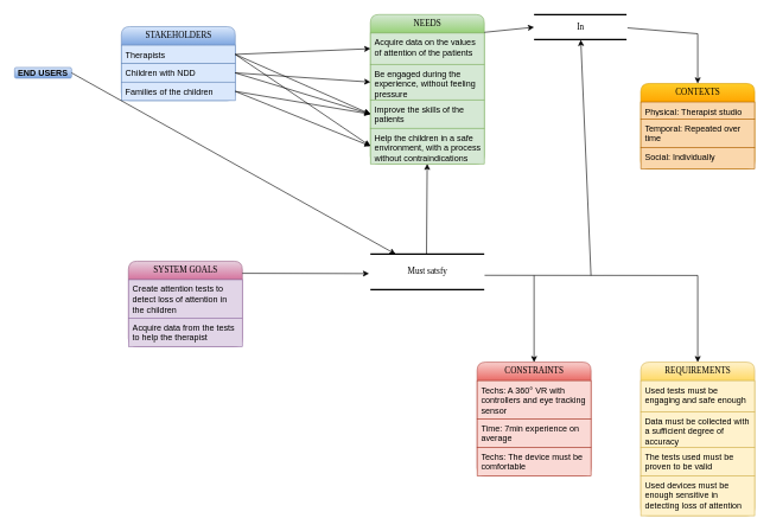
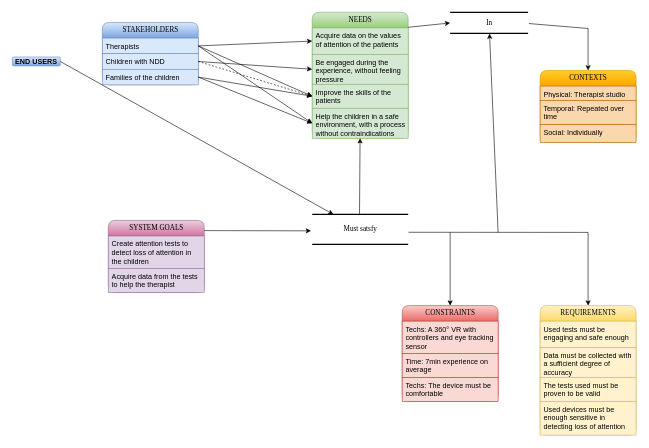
  <mxCell id="0" />
  <mxCell id="1" parent="0" />
  <mxCell id="2" value="STAKEHOLDERS" style="swimlane;html=1;fontStyle=0;childLayout=stackLayout;horizontal=1;startSize=26;fillColor=#dae8fc;horizontalStack=0;resizeParent=1;resizeLast=0;collapsible=1;marginBottom=0;swimlaneFillColor=#ffffff;align=center;rounded=1;shadow=0;comic=0;labelBackgroundColor=none;strokeWidth=1;fontFamily=Verdana;fontSize=12;gradientColor=#7ea6e0;strokeColor=#6c8ebf;" parent="1" vertex="1"><mxGeometry x="170" y="37" width="160" height="104" as="geometry" /></mxCell>
  <mxCell id="3" value="Therapists" style="text;html=1;strokeColor=#6c8ebf;fillColor=#dae8fc;spacingLeft=4;spacingRight=4;whiteSpace=wrap;overflow=hidden;rotatable=0;points=[[0,0.5],[1,0.5]];portConstraint=eastwest;" parent="2" vertex="1"><mxGeometry y="26" width="160" height="26" as="geometry" /></mxCell>
  <mxCell id="4" value="Children with NDD" style="text;html=1;strokeColor=#6c8ebf;fillColor=#dae8fc;spacingLeft=4;spacingRight=4;whiteSpace=wrap;overflow=hidden;rotatable=0;points=[[0,0.5],[1,0.5]];portConstraint=eastwest;" parent="2" vertex="1"><mxGeometry y="52" width="160" height="26" as="geometry" /></mxCell>
  <mxCell id="5" value="Families of the children" style="text;html=1;strokeColor=#6c8ebf;fillColor=#dae8fc;spacingLeft=4;spacingRight=4;whiteSpace=wrap;overflow=hidden;rotatable=0;points=[[0,0.5],[1,0.5]];portConstraint=eastwest;" parent="2" vertex="1"><mxGeometry y="78" width="160" height="26" as="geometry" /></mxCell>
  <mxCell id="6" value="NEEDS" style="swimlane;html=1;fontStyle=0;childLayout=stackLayout;horizontal=1;startSize=26;fillColor=#d5e8d4;horizontalStack=0;resizeParent=1;resizeLast=0;collapsible=1;marginBottom=0;swimlaneFillColor=#ffffff;align=center;rounded=1;shadow=0;comic=0;labelBackgroundColor=none;strokeWidth=1;fontFamily=Verdana;fontSize=12;strokeColor=#82b366;gradientColor=#97d077;" parent="1" vertex="1"><mxGeometry x="520" y="20" width="160" height="210" as="geometry" /></mxCell>
  <mxCell id="7" value="Acquire data on the values of attention of the patients" style="text;html=1;strokeColor=#82b366;fillColor=#d5e8d4;spacingLeft=4;spacingRight=4;whiteSpace=wrap;overflow=hidden;rotatable=0;points=[[0,0.5],[1,0.5]];portConstraint=eastwest;" parent="6" vertex="1"><mxGeometry y="26" width="160" height="44" as="geometry" /></mxCell>
  <mxCell id="8" value="Be engaged during the experience, without feeling pressure" style="text;html=1;strokeColor=#82b366;fillColor=#d5e8d4;spacingLeft=4;spacingRight=4;whiteSpace=wrap;overflow=hidden;rotatable=0;points=[[0,0.5],[1,0.5]];portConstraint=eastwest;" vertex="1" parent="6"><mxGeometry y="70" width="160" height="50" as="geometry" /></mxCell>
  <mxCell id="9" value="Improve the skills of the patients" style="text;html=1;strokeColor=#82b366;fillColor=#d5e8d4;spacingLeft=4;spacingRight=4;whiteSpace=wrap;overflow=hidden;rotatable=0;points=[[0,0.5],[1,0.5]];portConstraint=eastwest;" vertex="1" parent="6"><mxGeometry y="120" width="160" height="40" as="geometry" /></mxCell>
  <mxCell id="10" value="Help the children in a safe environment, with a process without contraindications" style="text;html=1;strokeColor=#82b366;fillColor=#d5e8d4;spacingLeft=4;spacingRight=4;whiteSpace=wrap;overflow=hidden;rotatable=0;points=[[0,0.5],[1,0.5]];portConstraint=eastwest;" vertex="1" parent="6"><mxGeometry y="160" width="160" height="50" as="geometry" /></mxCell>
  <mxCell id="11" value="SYSTEM GOALS" style="swimlane;html=1;fontStyle=0;childLayout=stackLayout;horizontal=1;startSize=26;fillColor=#e6d0de;horizontalStack=0;resizeParent=1;resizeLast=0;collapsible=1;marginBottom=0;swimlaneFillColor=#ffffff;align=center;rounded=1;shadow=0;comic=0;labelBackgroundColor=none;strokeWidth=1;fontFamily=Verdana;fontSize=12;gradientColor=#d5739d;strokeColor=#996185;" parent="1" vertex="1"><mxGeometry x="180" y="367" width="160" height="120" as="geometry" /></mxCell>
  <mxCell id="12" value="Create attention tests to detect loss of attention in the children" style="text;html=1;strokeColor=#9673a6;fillColor=#e1d5e7;spacingLeft=4;spacingRight=4;whiteSpace=wrap;overflow=hidden;rotatable=0;points=[[0,0.5],[1,0.5]];portConstraint=eastwest;" parent="11" vertex="1"><mxGeometry y="26" width="160" height="54" as="geometry" /></mxCell>
  <mxCell id="13" value="Acquire data from the tests to help the therapist" style="text;html=1;strokeColor=#9673a6;fillColor=#e1d5e7;spacingLeft=4;spacingRight=4;whiteSpace=wrap;overflow=hidden;rotatable=0;points=[[0,0.5],[1,0.5]];portConstraint=eastwest;" vertex="1" parent="11"><mxGeometry y="80" width="160" height="40" as="geometry" /></mxCell>
  <mxCell id="14" value="CONSTRAINTS" style="swimlane;html=1;fontStyle=0;childLayout=stackLayout;horizontal=1;startSize=26;fillColor=#f8cecc;horizontalStack=0;resizeParent=1;resizeLast=0;collapsible=1;marginBottom=0;swimlaneFillColor=#ffffff;align=center;rounded=1;shadow=0;comic=0;labelBackgroundColor=none;strokeWidth=1;fontFamily=Verdana;fontSize=12;gradientColor=#ea6b66;strokeColor=#b85450;" parent="1" vertex="1"><mxGeometry x="670" y="509" width="160" height="160" as="geometry" /></mxCell>
  <mxCell id="15" value="Techs: A 360° VR with controllers and eye tracking sensor" style="text;html=1;strokeColor=#ae4132;fillColor=#fad9d5;spacingLeft=4;spacingRight=4;whiteSpace=wrap;overflow=hidden;rotatable=0;points=[[0,0.5],[1,0.5]];portConstraint=eastwest;" parent="14" vertex="1"><mxGeometry y="26" width="160" height="54" as="geometry" /></mxCell>
  <mxCell id="16" value="Time: 7min experience on average" style="text;html=1;strokeColor=#ae4132;fillColor=#fad9d5;spacingLeft=4;spacingRight=4;whiteSpace=wrap;overflow=hidden;rotatable=0;points=[[0,0.5],[1,0.5]];portConstraint=eastwest;" vertex="1" parent="14"><mxGeometry y="80" width="160" height="40" as="geometry" /></mxCell>
  <mxCell id="17" value="Techs: The device must be comfortable" style="text;html=1;strokeColor=#ae4132;fillColor=#fad9d5;spacingLeft=4;spacingRight=4;whiteSpace=wrap;overflow=hidden;rotatable=0;points=[[0,0.5],[1,0.5]];portConstraint=eastwest;" vertex="1" parent="14"><mxGeometry y="120" width="160" height="40" as="geometry" /></mxCell>
  <mxCell id="18" value="REQUIREMENTS" style="swimlane;html=1;fontStyle=0;childLayout=stackLayout;horizontal=1;startSize=26;fillColor=#fff2cc;horizontalStack=0;resizeParent=1;resizeLast=0;collapsible=1;marginBottom=0;swimlaneFillColor=#ffffff;align=center;rounded=1;shadow=0;comic=0;labelBackgroundColor=none;strokeWidth=1;fontFamily=Verdana;fontSize=12;gradientColor=#ffd966;strokeColor=#d6b656;" parent="1" vertex="1"><mxGeometry x="900" y="509" width="160" height="216" as="geometry" /></mxCell>
  <mxCell id="19" value="Used tests must be engaging and safe enough" style="text;html=1;strokeColor=#d6b656;fillColor=#fff2cc;spacingLeft=4;spacingRight=4;whiteSpace=wrap;overflow=hidden;rotatable=0;points=[[0,0.5],[1,0.5]];portConstraint=eastwest;" parent="18" vertex="1"><mxGeometry y="26" width="160" height="44" as="geometry" /></mxCell>
  <mxCell id="20" value="Data must be collected with a sufficient degree of accuracy" style="text;html=1;strokeColor=#d6b656;fillColor=#fff2cc;spacingLeft=4;spacingRight=4;whiteSpace=wrap;overflow=hidden;rotatable=0;points=[[0,0.5],[1,0.5]];portConstraint=eastwest;" vertex="1" parent="18"><mxGeometry y="70" width="160" height="50" as="geometry" /></mxCell>
  <mxCell id="21" value="The tests used must be proven to be valid&amp;nbsp;" style="text;html=1;strokeColor=#d6b656;fillColor=#fff2cc;spacingLeft=4;spacingRight=4;whiteSpace=wrap;overflow=hidden;rotatable=0;points=[[0,0.5],[1,0.5]];portConstraint=eastwest;" vertex="1" parent="18"><mxGeometry y="120" width="160" height="40" as="geometry" /></mxCell>
  <mxCell id="22" value="Used devices must be enough sensitive in detecting loss of attention" style="text;html=1;strokeColor=#d6b656;fillColor=#fff2cc;spacingLeft=4;spacingRight=4;whiteSpace=wrap;overflow=hidden;rotatable=0;points=[[0,0.5],[1,0.5]];portConstraint=eastwest;" vertex="1" parent="18"><mxGeometry y="160" width="160" height="56" as="geometry" /></mxCell>
  <mxCell id="23" value="Must satsfy" style="html=1;rounded=0;shadow=0;comic=0;labelBackgroundColor=none;strokeWidth=2;fontFamily=Verdana;fontSize=12;align=center;shape=mxgraph.ios7ui.horLines;" parent="1" vertex="1"><mxGeometry x="520" y="357" width="160" height="50" as="geometry" /></mxCell>
  <mxCell id="24" value="In" style="html=1;rounded=0;shadow=0;comic=0;labelBackgroundColor=none;strokeWidth=2;fontFamily=Verdana;fontSize=12;align=center;shape=mxgraph.ios7ui.horLines;" vertex="1" parent="1"><mxGeometry x="750" y="20" width="130" height="35" as="geometry" /></mxCell>
  <mxCell id="25" value="CONTEXTS" style="swimlane;html=1;fontStyle=0;childLayout=stackLayout;horizontal=1;startSize=26;fillColor=#ffcd28;horizontalStack=0;resizeParent=1;resizeLast=0;collapsible=1;marginBottom=0;swimlaneFillColor=#ffffff;align=center;rounded=1;shadow=0;comic=0;labelBackgroundColor=none;strokeWidth=1;fontFamily=Verdana;fontSize=12;gradientColor=#ffa500;strokeColor=#d79b00;" vertex="1" parent="1"><mxGeometry x="900" y="117" width="160" height="120" as="geometry" /></mxCell>
  <mxCell id="26" value="Physical: Therapist studio" style="text;html=1;strokeColor=#b46504;fillColor=#fad7ac;spacingLeft=4;spacingRight=4;whiteSpace=wrap;overflow=hidden;rotatable=0;points=[[0,0.5],[1,0.5]];portConstraint=eastwest;" vertex="1" parent="25"><mxGeometry y="26" width="160" height="24" as="geometry" /></mxCell>
  <mxCell id="27" value="Temporal: Repeated over time" style="text;html=1;strokeColor=#b46504;fillColor=#fad7ac;spacingLeft=4;spacingRight=4;whiteSpace=wrap;overflow=hidden;rotatable=0;points=[[0,0.5],[1,0.5]];portConstraint=eastwest;" vertex="1" parent="25"><mxGeometry y="50" width="160" height="40" as="geometry" /></mxCell>
  <mxCell id="28" value="Social: Individually" style="text;html=1;strokeColor=#b46504;fillColor=#fad7ac;spacingLeft=4;spacingRight=4;whiteSpace=wrap;overflow=hidden;rotatable=0;points=[[0,0.5],[1,0.5]];portConstraint=eastwest;" vertex="1" parent="25"><mxGeometry y="90" width="160" height="30" as="geometry" /></mxCell>
  <mxCell id="29" value="" style="endArrow=classic;html=1;rounded=0;entryX=0;entryY=0.508;entryDx=0;entryDy=0;entryPerimeter=0;" edge="1" parent="1" target="24"><mxGeometry width="50" height="50" relative="1" as="geometry"><mxPoint x="680" y="45" as="sourcePoint" /><mxPoint x="650" y="197" as="targetPoint" /></mxGeometry></mxCell>
  <mxCell id="30" value="" style="endArrow=classic;html=1;rounded=0;exitX=1;exitY=0.5;exitDx=0;exitDy=0;entryX=0;entryY=0.5;entryDx=0;entryDy=0;" edge="1" parent="1" source="4" target="8"><mxGeometry width="50" height="50" relative="1" as="geometry"><mxPoint x="600" y="247" as="sourcePoint" /><mxPoint x="560" y="127" as="targetPoint" /></mxGeometry></mxCell>
  <mxCell id="31" value="" style="endArrow=classic;html=1;rounded=0;exitX=1;exitY=0.5;exitDx=0;exitDy=0;entryX=0;entryY=0.5;entryDx=0;entryDy=0;" edge="1" parent="1" source="5" target="10"><mxGeometry width="50" height="50" relative="1" as="geometry"><mxPoint x="360" y="112" as="sourcePoint" /><mxPoint x="660" y="102" as="targetPoint" /></mxGeometry></mxCell>
  <mxCell id="32" value="" style="endArrow=classic;html=1;rounded=0;exitX=1;exitY=0.5;exitDx=0;exitDy=0;entryX=0;entryY=0.5;entryDx=0;entryDy=0;" edge="1" parent="1" source="3" target="10"><mxGeometry width="50" height="50" relative="1" as="geometry"><mxPoint x="360" y="138" as="sourcePoint" /><mxPoint x="650" y="187" as="targetPoint" /></mxGeometry></mxCell>
- <mxCell id="33" value="" style="endArrow=classic;html=1;rounded=0;exitX=1;exitY=0.5;exitDx=0;exitDy=0;entryX=0;entryY=0.5;entryDx=0;entryDy=0;" edge="1" parent="1" source="4" target="9"><mxGeometry width="50" height="50" relative="1" as="geometry"><mxPoint x="310" y="86" as="sourcePoint" /><mxPoint x="660" y="197" as="targetPoint" /></mxGeometry></mxCell>
+ <mxCell id="33" value="" style="endArrow=classic;html=1;rounded=0;exitX=1;exitY=0.5;exitDx=0;exitDy=0;entryX=0;entryY=0.5;entryDx=0;entryDy=0;dashed=1;" edge="1" parent="1" source="4" target="9"><mxGeometry width="50" height="50" relative="1" as="geometry"><mxPoint x="310" y="86" as="sourcePoint" /><mxPoint x="660" y="197" as="targetPoint" /></mxGeometry></mxCell>
  <mxCell id="34" value="" style="endArrow=classic;html=1;rounded=0;exitX=1;exitY=0.5;exitDx=0;exitDy=0;entryX=0;entryY=0.5;entryDx=0;entryDy=0;" edge="1" parent="1" source="3" target="9"><mxGeometry width="50" height="50" relative="1" as="geometry"><mxPoint x="310" y="112" as="sourcePoint" /><mxPoint x="660" y="147" as="targetPoint" /></mxGeometry></mxCell>
  <mxCell id="35" value="" style="endArrow=classic;html=1;rounded=0;exitX=1;exitY=0.5;exitDx=0;exitDy=0;entryX=0;entryY=0.5;entryDx=0;entryDy=0;" edge="1" parent="1" source="5" target="9"><mxGeometry width="50" height="50" relative="1" as="geometry"><mxPoint x="310" y="86" as="sourcePoint" /><mxPoint x="660" y="147" as="targetPoint" /></mxGeometry></mxCell>
  <mxCell id="36" value="" style="endArrow=classic;html=1;rounded=0;exitX=1;exitY=0.5;exitDx=0;exitDy=0;entryX=0;entryY=0.5;entryDx=0;entryDy=0;" edge="1" parent="1" source="3" target="7"><mxGeometry width="50" height="50" relative="1" as="geometry"><mxPoint x="600" y="247" as="sourcePoint" /><mxPoint x="650" y="197" as="targetPoint" /></mxGeometry></mxCell>
  <mxCell id="37" value="" style="endArrow=none;html=1;rounded=0;exitX=1.01;exitY=0.536;exitDx=0;exitDy=0;exitPerimeter=0;" edge="1" parent="1" source="24"><mxGeometry width="50" height="50" relative="1" as="geometry"><mxPoint x="600" y="277" as="sourcePoint" /><mxPoint x="980" y="47" as="targetPoint" /></mxGeometry></mxCell>
  <mxCell id="38" value="" style="endArrow=classic;html=1;rounded=0;entryX=0.5;entryY=0;entryDx=0;entryDy=0;" edge="1" parent="1" target="25"><mxGeometry width="50" height="50" relative="1" as="geometry"><mxPoint x="980" y="47" as="sourcePoint" /><mxPoint x="650" y="227" as="targetPoint" /></mxGeometry></mxCell>
  <mxCell id="39" value="" style="endArrow=classic;html=1;rounded=0;entryX=-0.012;entryY=0.548;entryDx=0;entryDy=0;entryPerimeter=0;" edge="1" parent="1" target="23"><mxGeometry width="50" height="50" relative="1" as="geometry"><mxPoint x="340" y="384" as="sourcePoint" /><mxPoint x="650" y="317" as="targetPoint" /></mxGeometry></mxCell>
  <mxCell id="40" value="" style="endArrow=classic;html=1;rounded=0;exitX=0.493;exitY=0.004;exitDx=0;exitDy=0;exitPerimeter=0;" edge="1" parent="1" source="23" target="10"><mxGeometry width="50" height="50" relative="1" as="geometry"><mxPoint x="600" y="367" as="sourcePoint" /><mxPoint x="650" y="317" as="targetPoint" /></mxGeometry></mxCell>
  <mxCell id="41" value="" style="endArrow=none;html=1;rounded=0;exitX=1.003;exitY=0.596;exitDx=0;exitDy=0;exitPerimeter=0;" edge="1" parent="1" source="23"><mxGeometry width="50" height="50" relative="1" as="geometry"><mxPoint x="600" y="437" as="sourcePoint" /><mxPoint x="980" y="387" as="targetPoint" /></mxGeometry></mxCell>
  <mxCell id="42" value="" style="endArrow=classic;html=1;rounded=0;entryX=0.5;entryY=0;entryDx=0;entryDy=0;" edge="1" parent="1" target="14"><mxGeometry width="50" height="50" relative="1" as="geometry"><mxPoint x="750" y="387" as="sourcePoint" /><mxPoint x="650" y="387" as="targetPoint" /></mxGeometry></mxCell>
  <mxCell id="43" value="" style="endArrow=classic;html=1;rounded=0;entryX=0.5;entryY=0;entryDx=0;entryDy=0;" edge="1" parent="1" target="18"><mxGeometry width="50" height="50" relative="1" as="geometry"><mxPoint x="980" y="387" as="sourcePoint" /><mxPoint x="650" y="387" as="targetPoint" /></mxGeometry></mxCell>
  <mxCell id="44" value="" style="endArrow=classic;html=1;rounded=0;entryX=0.505;entryY=1.016;entryDx=0;entryDy=0;entryPerimeter=0;" edge="1" parent="1" target="24"><mxGeometry width="50" height="50" relative="1" as="geometry"><mxPoint x="830" y="387" as="sourcePoint" /><mxPoint x="850" y="87" as="targetPoint" /></mxGeometry></mxCell>
  <mxCell id="45" value="&lt;b&gt;END USERS&lt;/b&gt;" style="rounded=1;whiteSpace=wrap;html=1;fillColor=#dae8fc;gradientColor=#7ea6e0;strokeColor=#6c8ebf;" vertex="1" parent="1"><mxGeometry x="20" y="94.5" width="80" height="15" as="geometry" /></mxCell>
  <mxCell id="46" value="" style="endArrow=classic;html=1;rounded=0;exitX=1;exitY=0.5;exitDx=0;exitDy=0;" edge="1" parent="1" source="45" target="23"><mxGeometry width="50" height="50" relative="1" as="geometry"><mxPoint x="550" y="157" as="sourcePoint" /><mxPoint x="600" y="107" as="targetPoint" /></mxGeometry></mxCell>
